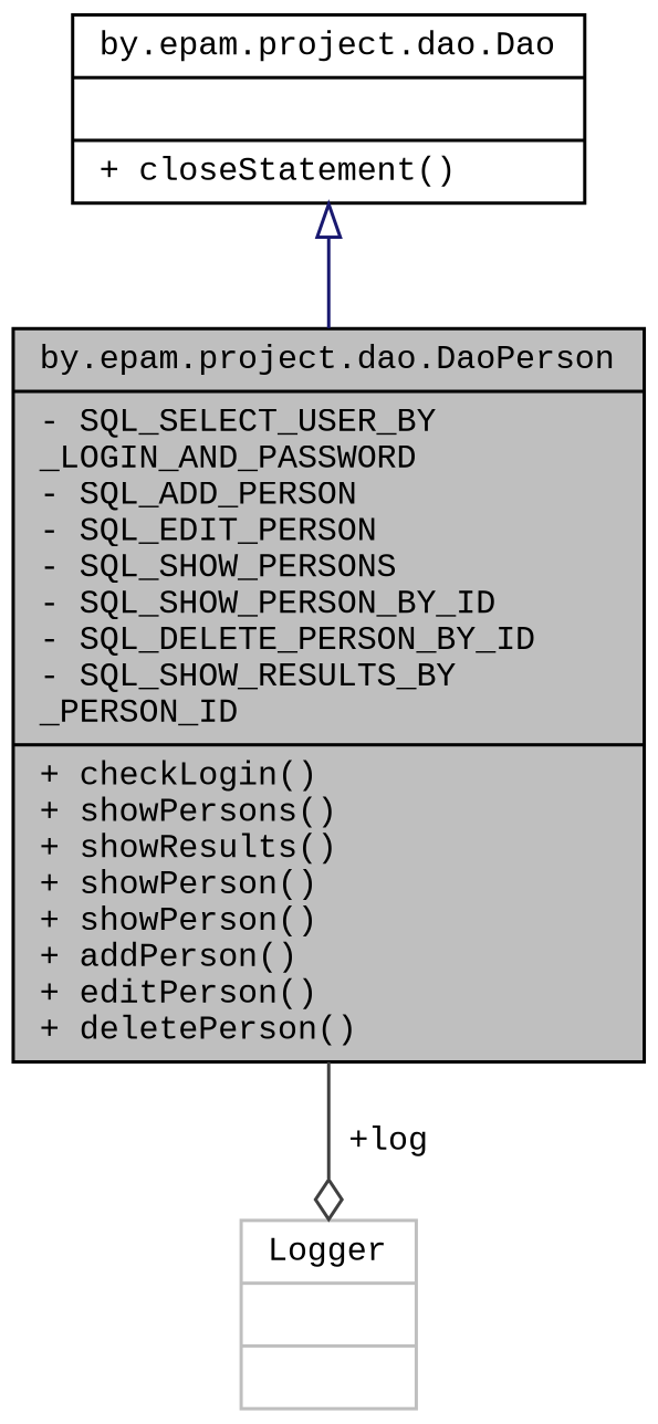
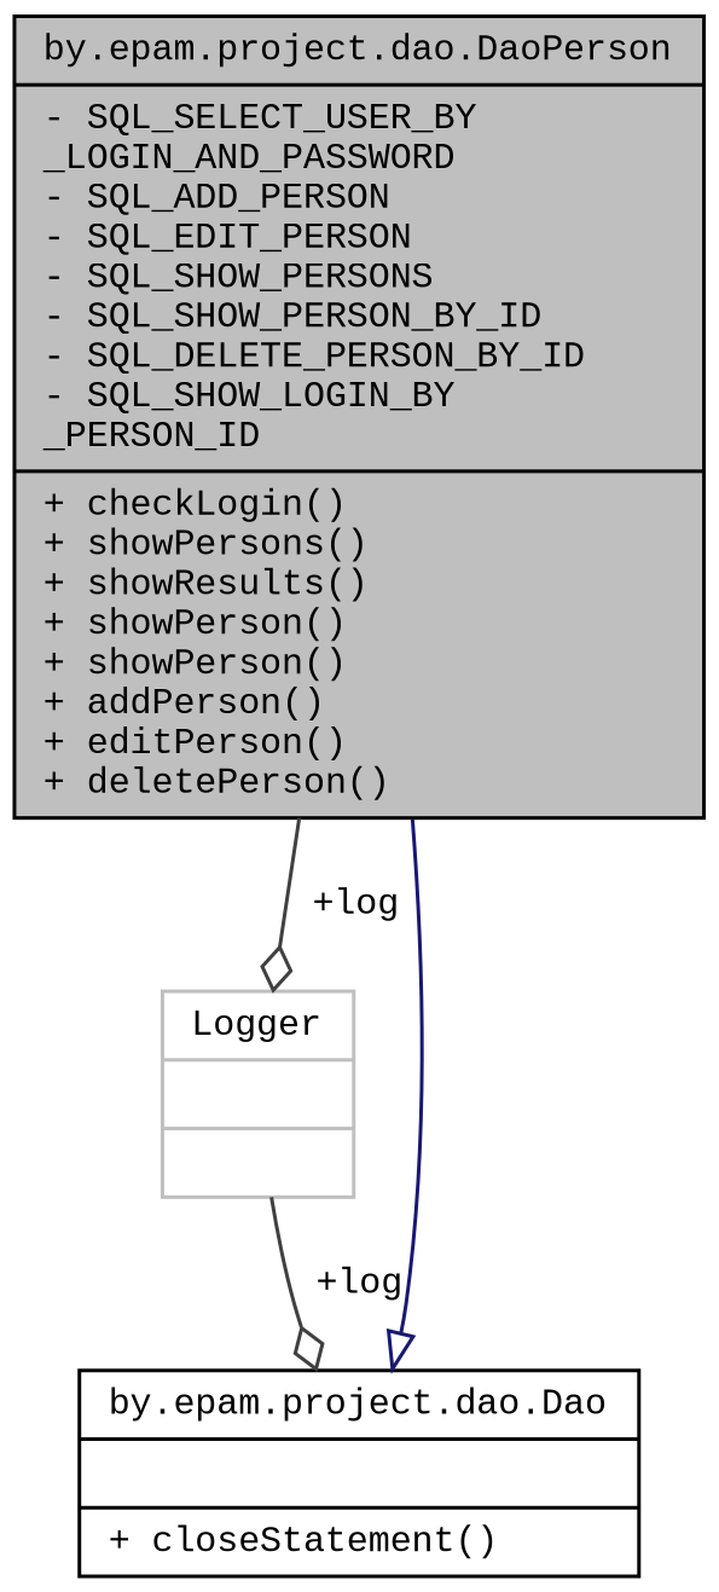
  digraph {
    fontname="Liberation Mono"
    node [color=black fontname="Liberation Mono" fontsize=10 shape=record]
    edge [arrowhead=odiamond color=grey25 fontname="Liberation Mono" fontsize=10 labelfontname=FreeSans labelfontsize=10 style=solid]
-   n1 [fillcolor=grey75 fontcolor=black height=0.2 label="{by.epam.project.dao.DaoPerson\n|- SQL_SELECT_USER_BY\l_LOGIN_AND_PASSWORD\l- SQL_ADD_PERSON\l- SQL_EDIT_PERSON\l- SQL_SHOW_PERSONS\l- SQL_SHOW_PERSON_BY_ID\l- SQL_DELETE_PERSON_BY_ID\l- SQL_SHOW_RESULTS_BY\l_PERSON_ID\l|+ checkLogin()\l+ showPersons()\l+ showResults()\l+ showPerson()\l+ showPerson()\l+ addPerson()\l+ editPerson()\l+ deletePerson()\l}" style=filled width=0.4]
+   n1 [fillcolor=grey75 fontcolor=black height=0.2 label="{by.epam.project.dao.DaoPerson\n|- SQL_SELECT_USER_BY\l_LOGIN_AND_PASSWORD\l- SQL_ADD_PERSON\l- SQL_EDIT_PERSON\l- SQL_SHOW_PERSONS\l- SQL_SHOW_PERSON_BY_ID\l- SQL_DELETE_PERSON_BY_ID\l- SQL_SHOW_LOGIN_BY\l_PERSON_ID\l|+ checkLogin()\l+ showPersons()\l+ showResults()\l+ showPerson()\l+ showPerson()\l+ addPerson()\l+ editPerson()\l+ deletePerson()\l}" style=filled width=0.4]
    n2 [color=grey75 height=0.2 label="{Logger\n||}" width=0.4]
    n3 [height=0.2 label="{by.epam.project.dao.Dao\n||+ closeStatement()\l}" width=0.4]
    n1 -> n2 [label=" +log"]
+   n2 -> n3 [label=" +log"]
    n3 -> n1 [arrowtail=onormal color=midnightblue dir=back arrowhead=""]
  }
